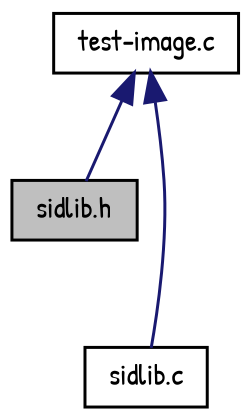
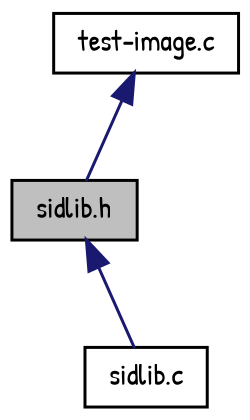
  digraph {
    fontname="Patrick Hand"
    node [color=black fillcolor=white fontname="Patrick Hand" fontsize=10 shape=record style=filled]
    edge [color=midnightblue dir=back fontname="Patrick Hand" fontsize=10 labelfontname=Helvetica labelfontsize=10 style=solid]
    n1 [fillcolor=grey75 fontcolor=black height=0.2 label="sidlib.h" width=0.4]
    n2 [height=0.2 label="sidlib.c" width=0.4]
    n3 [height=0.2 label="test-image.c" width=0.4]
-   n3 -> n2
+   n1 -> n2
    n3 -> n1
  }
